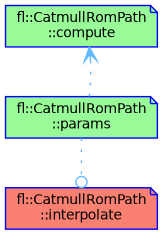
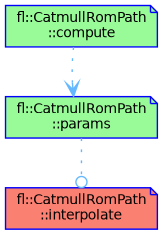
  digraph {
    rankdir=TB
    node [color=blue fillcolor=palegreen fontname=Helvetica fontsize=10 shape=note style=filled]
    edge [color=steelblue1 fontname=Helvetica fontsize=10 labelfontname=Helvetica labelfontsize=10 style=dotted]
    n1 [fontcolor=black height=0.2 label="fl::CatmullRomPath\l::compute" width=0.4]
    n2 [height=0.2 label="fl::CatmullRomPath\l::params" width=0.4]
    n3 [fillcolor=salmon height=0.2 label="fl::CatmullRomPath\l::interpolate" width=0.4]
-   n2 -> n1 [arrowhead=vee]
+   n1 -> n2 [arrowhead=vee]
    n2 -> n3 [arrowhead=odot]
  }
